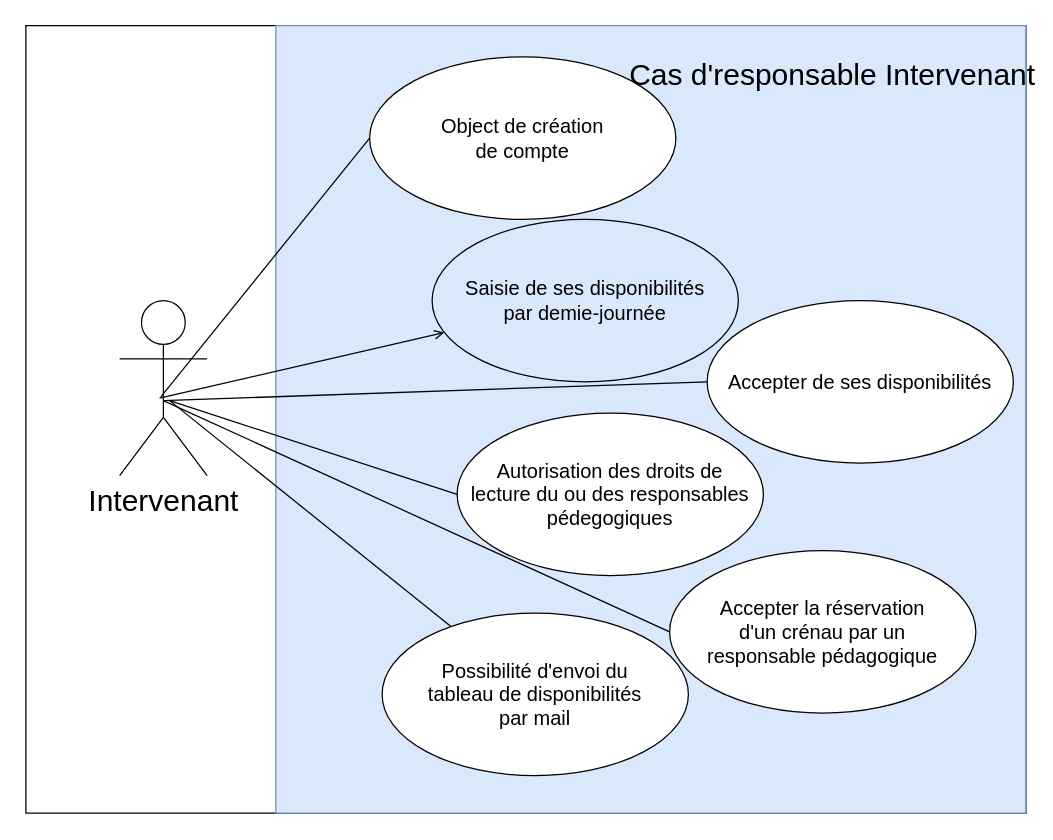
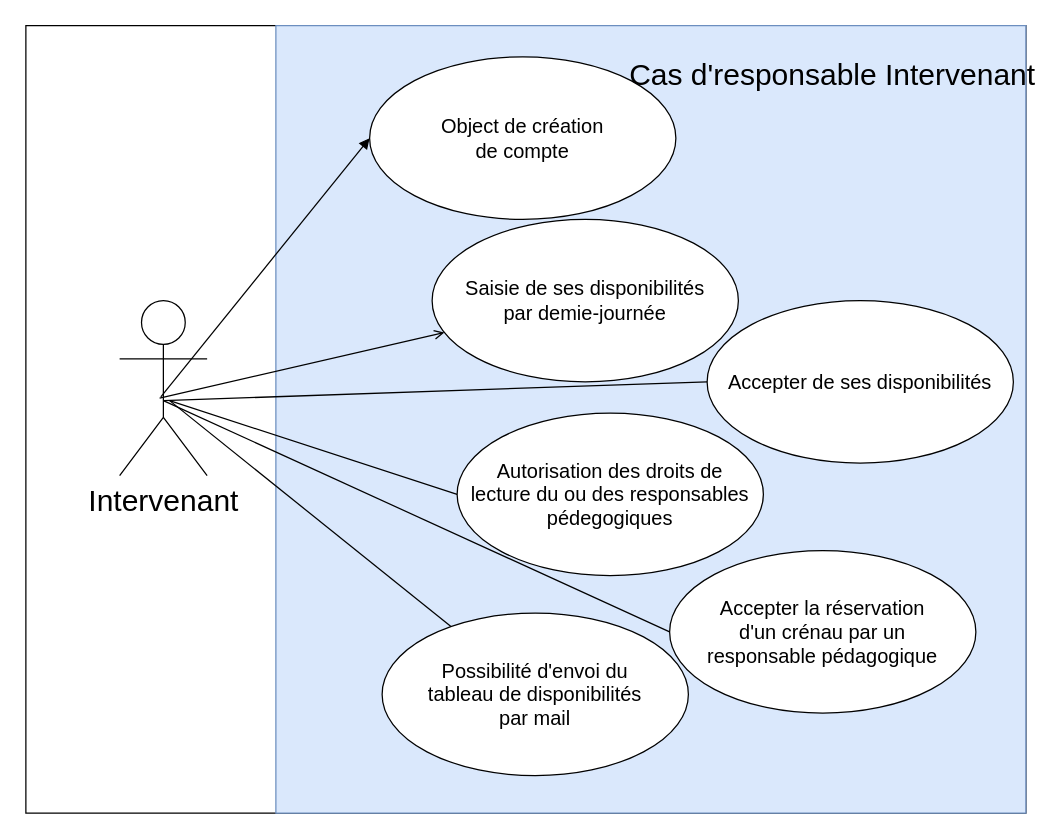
  <mxCell id="0" />
  <mxCell id="1" parent="0" />
  <mxCell id="2" value="Object" style="html=1;" parent="1" vertex="1"><mxGeometry x="20" y="20" width="800" height="630" as="geometry" /></mxCell>
  <mxCell id="3" value="" style="html=1;fillColor=#dae8fc;strokeColor=#6c8ebf;" parent="1" vertex="1"><mxGeometry x="220" y="20" width="600" height="630" as="geometry" /></mxCell>
  <mxCell id="4" value="Cas d'responsable Intervenant" style="text;html=1;resizable=0;autosize=1;align=center;verticalAlign=middle;points=[];fillColor=none;strokeColor=none;rounded=0;fontSize=24;" parent="1" vertex="1"><mxGeometry x="510" y="45" width="310" height="30" as="geometry" /></mxCell>
  <mxCell id="5" value="Intervenant" style="shape=umlActor;verticalLabelPosition=bottom;verticalAlign=top;html=1;fontSize=24;" parent="1" vertex="1"><mxGeometry x="95" y="240" width="70" height="140" as="geometry" /></mxCell>
  <mxCell id="6" value="&lt;div style=&quot;font-size: 16px&quot;&gt;&lt;font style=&quot;font-size: 16px&quot;&gt;Object de création&lt;/font&gt;&lt;/div&gt;&lt;div style=&quot;font-size: 16px&quot;&gt;&lt;font style=&quot;font-size: 16px&quot;&gt;de compte&lt;br&gt;&lt;/font&gt;&lt;/div&gt;" style="ellipse;whiteSpace=wrap;html=1;" vertex="1" parent="1"><mxGeometry x="295" y="45" width="245" height="130" as="geometry" /></mxCell>
- <mxCell id="7" value="" style="endArrow=none;html=1;entryX=0;entryY=0.5;entryDx=0;entryDy=0;exitX=0.471;exitY=0.55;exitDx=0;exitDy=0;exitPerimeter=0;" edge="1" parent="1" source="5" target="6"><mxGeometry width="50" height="50" relative="1" as="geometry"><mxPoint x="165" y="290" as="sourcePoint" /><mxPoint x="345" y="350" as="targetPoint" /></mxGeometry></mxCell>
- <mxCell id="8" value="&lt;div&gt;&lt;font style=&quot;font-size: 16px&quot;&gt;Saisie de ses disponibilités&lt;/font&gt;&lt;/div&gt;&lt;div&gt;&lt;font style=&quot;font-size: 16px&quot;&gt;par demie-journée&lt;br&gt;&lt;/font&gt;&lt;/div&gt;" style="ellipse;whiteSpace=wrap;html=1;fillColor=#dae8fc;" vertex="1" parent="1"><mxGeometry x="345" y="175" width="245" height="130" as="geometry" /></mxCell>
+ <mxCell id="7" value="" style="endArrow=block;html=1;entryX=0;entryY=0.5;entryDx=0;entryDy=0;exitX=0.471;exitY=0.55;exitDx=0;exitDy=0;exitPerimeter=0;" edge="1" parent="1" source="5" target="6"><mxGeometry width="50" height="50" relative="1" as="geometry"><mxPoint x="165" y="290" as="sourcePoint" /><mxPoint x="345" y="350" as="targetPoint" /></mxGeometry></mxCell>
+ <mxCell id="8" value="&lt;div&gt;&lt;font style=&quot;font-size: 16px&quot;&gt;Saisie de ses disponibilités&lt;/font&gt;&lt;/div&gt;&lt;div&gt;&lt;font style=&quot;font-size: 16px&quot;&gt;par demie-journée&lt;br&gt;&lt;/font&gt;&lt;/div&gt;" style="ellipse;whiteSpace=wrap;html=1;" vertex="1" parent="1"><mxGeometry x="345" y="175" width="245" height="130" as="geometry" /></mxCell>
  <mxCell id="9" value="" style="endArrow=open;html=1;exitX=0.457;exitY=0.557;exitDx=0;exitDy=0;exitPerimeter=0;" edge="1" parent="1" source="5" target="8"><mxGeometry width="50" height="50" relative="1" as="geometry"><mxPoint x="137.97" y="327" as="sourcePoint" /><mxPoint x="345" y="175" as="targetPoint" /></mxGeometry></mxCell>
  <mxCell id="10" value="&lt;font style=&quot;font-size: 16px&quot;&gt;Accepter de ses disponibilités&lt;br&gt;&lt;/font&gt;" style="ellipse;whiteSpace=wrap;html=1;" vertex="1" parent="1"><mxGeometry x="565" y="240" width="245" height="130" as="geometry" /></mxCell>
  <mxCell id="11" value="" style="endArrow=none;html=1;entryX=0;entryY=0.5;entryDx=0;entryDy=0;" edge="1" parent="1" target="10"><mxGeometry width="50" height="50" relative="1" as="geometry"><mxPoint x="130" y="320" as="sourcePoint" /><mxPoint x="365.851" y="312.647" as="targetPoint" /></mxGeometry></mxCell>
  <mxCell id="12" value="&lt;div style=&quot;font-size: 16px&quot;&gt;&lt;font style=&quot;font-size: 16px&quot;&gt;Autorisation des droits de &lt;br&gt;&lt;/font&gt;&lt;/div&gt;&lt;div style=&quot;font-size: 16px&quot;&gt;&lt;font style=&quot;font-size: 16px&quot;&gt;lecture du ou des responsables&lt;/font&gt;&lt;/div&gt;&lt;div style=&quot;font-size: 16px&quot;&gt;&lt;font style=&quot;font-size: 16px&quot;&gt;pédegogiques&lt;br&gt;&lt;/font&gt;&lt;/div&gt;" style="ellipse;whiteSpace=wrap;html=1;" vertex="1" parent="1"><mxGeometry x="365" y="330" width="245" height="130" as="geometry" /></mxCell>
  <mxCell id="13" value="" style="endArrow=none;html=1;entryX=0;entryY=0.5;entryDx=0;entryDy=0;" edge="1" parent="1" target="12"><mxGeometry width="50" height="50" relative="1" as="geometry"><mxPoint x="135" y="320" as="sourcePoint" /><mxPoint x="375" y="380" as="targetPoint" /></mxGeometry></mxCell>
  <mxCell id="14" value="&lt;div style=&quot;font-size: 16px&quot;&gt;&lt;font style=&quot;font-size: 16px&quot;&gt;Accepter la réservation&lt;/font&gt;&lt;/div&gt;&lt;div style=&quot;font-size: 16px&quot;&gt;&lt;font style=&quot;font-size: 16px&quot;&gt;d'un crénau par un&lt;/font&gt;&lt;/div&gt;&lt;div style=&quot;font-size: 16px&quot;&gt;&lt;font style=&quot;font-size: 16px&quot;&gt;responsable pédagogique&lt;br&gt;&lt;/font&gt;&lt;/div&gt;" style="ellipse;whiteSpace=wrap;html=1;" vertex="1" parent="1"><mxGeometry x="535" y="440" width="245" height="130" as="geometry" /></mxCell>
  <mxCell id="15" value="" style="endArrow=none;html=1;entryX=0;entryY=0.5;entryDx=0;entryDy=0;" edge="1" parent="1" target="14"><mxGeometry width="50" height="50" relative="1" as="geometry"><mxPoint x="130" y="320" as="sourcePoint" /><mxPoint x="375" y="405" as="targetPoint" /></mxGeometry></mxCell>
  <mxCell id="16" value="&lt;div style=&quot;font-size: 16px&quot;&gt;&lt;font style=&quot;font-size: 16px&quot;&gt;Possibilité d'envoi du&lt;/font&gt;&lt;/div&gt;&lt;div style=&quot;font-size: 16px&quot;&gt;&lt;font style=&quot;font-size: 16px&quot;&gt;tableau de disponibilités&lt;/font&gt;&lt;/div&gt;&lt;div style=&quot;font-size: 16px&quot;&gt;&lt;font style=&quot;font-size: 16px&quot;&gt;par mail&lt;br&gt;&lt;/font&gt;&lt;/div&gt;" style="ellipse;whiteSpace=wrap;html=1;" vertex="1" parent="1"><mxGeometry x="305" y="490" width="245" height="130" as="geometry" /></mxCell>
  <mxCell id="17" value="" style="endArrow=none;html=1;" edge="1" parent="1" target="16"><mxGeometry width="50" height="50" relative="1" as="geometry"><mxPoint x="135" y="320" as="sourcePoint" /><mxPoint x="545" y="515" as="targetPoint" /></mxGeometry></mxCell>
